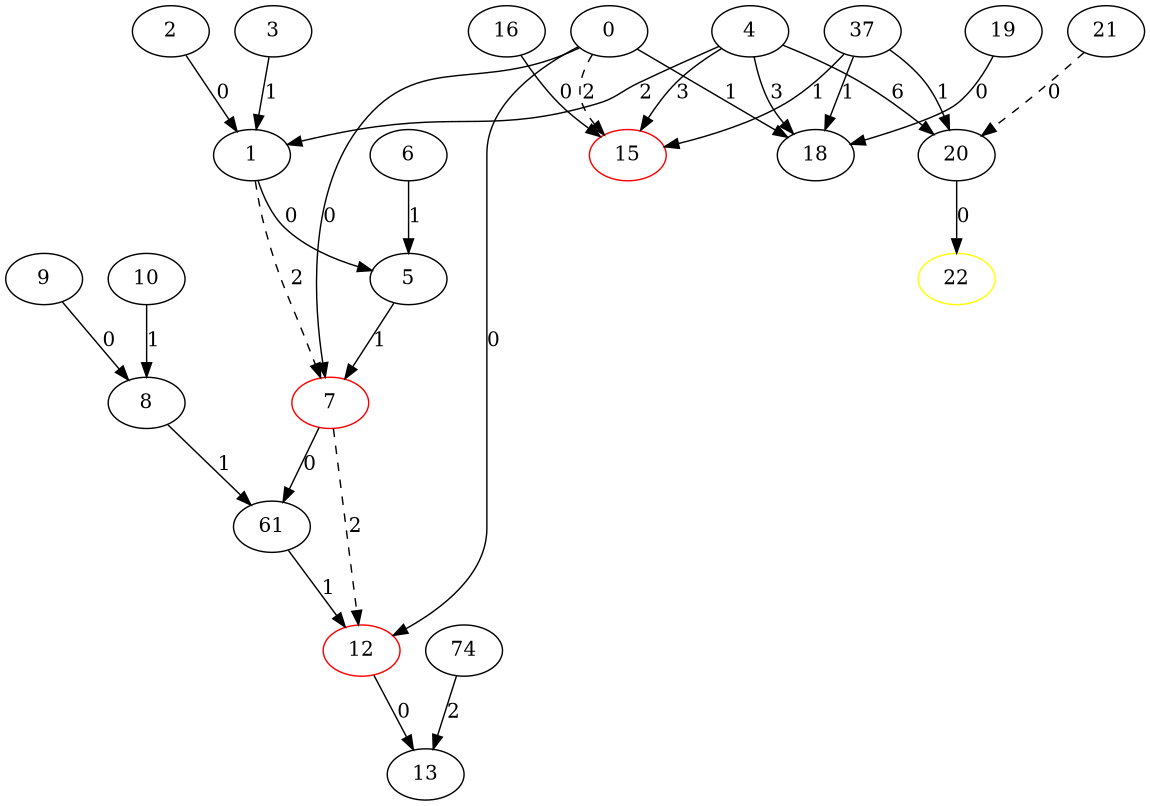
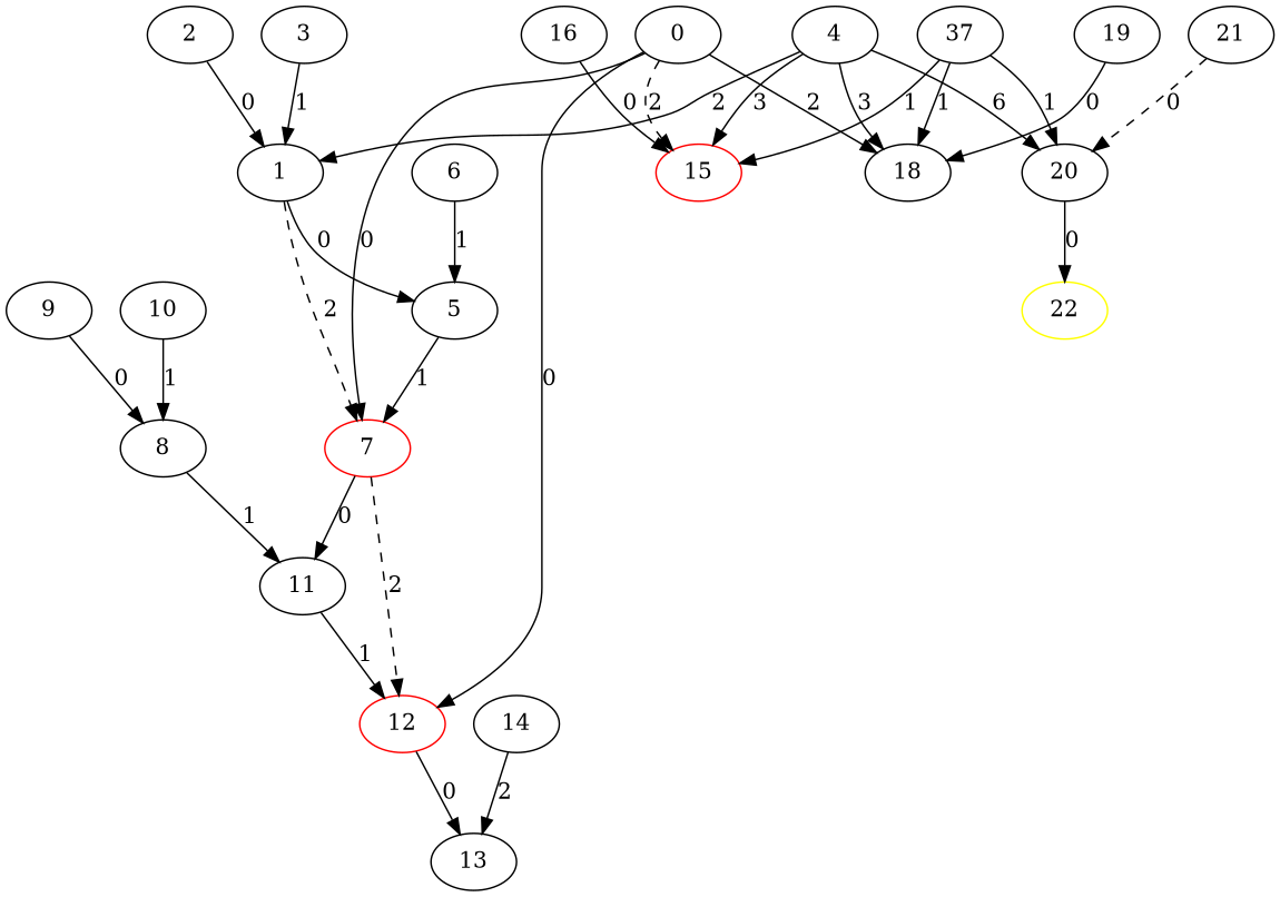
  digraph {
    node [BB=1 SS=0 bw=0 cv=0 nodeT=sym op=NaS symid=-1 symidR=0]
    0 [BB=0 symid=0]
    7 [color=red nodeT=falseRootPhi symid=9]
    12 [color=red nodeT=falseRootPhi symid=11]
    15 [BB=2 color=red op=_sym_build_write_memory symid=5]
    18 [BB=3 op=_sym_build_write_memory symid=6]
-   11 [op=_sym_build_signed_greater_than symid=3 label=61]
+   11 [op=_sym_build_signed_greater_than symid=3]
    13 [op=_sym_build_path_constraint symid=4]
    1 [op=_sym_build_read_memory symid=1]
    5 [op=_sym_build_zext symid=2]
    2 [bw=4 nodeT=runtimeInt]
    3 [BB=0 bw=4 cv=2 nodeT=constantInt]
    4 [BB=0 bw=1 cv=1 nodeT=constantInt]
    20 [BB=4 op=_sym_build_read_memory symid=7]
    22 [BB=4 SS=1 color=yellow op=_sym_set_return_expression symid=8]
    6 [BB=0 bw=1 cv=16 nodeT=constantInt]
    8 [op=_sym_build_integer symid=10]
    9 [BB=0 bw=4 cv=5 nodeT=constantInt]
    10 [BB=0 bw=1 cv=4 nodeT=constantInt]
-   14 [bw=1 nodeT=runtimeInt label=74]
+   14 [bw=1 nodeT=runtimeInt]
    16 [BB=2 bw=4 nodeT=runtimeInt]
    n21 [BB=0 bw=4 cv=1 label=37 nodeT=constantInt]
    19 [BB=3 bw=4 nodeT=runtimeInt]
    21 [BB=4 bw=4 nodeT=runtimeInt]
    0 -> 7 [label=0]
    0 -> 12 [label=0]
    0 -> 15 [label=2 style=dashed]
-   0 -> 18 [label=1]
+   0 -> 18 [label=2]
    7 -> 12 [label=2 style=dashed]
    7 -> 11 [label=0]
    12 -> 13 [label=0]
    11 -> 12 [label=1]
    1 -> 7 [label=2 style=dashed]
    1 -> 5 [label=0]
    5 -> 7 [label=1]
    2 -> 1 [label=0]
    3 -> 1 [label=1]
    4 -> 15 [label=3]
    4 -> 18 [label=3]
    4 -> 1 [label=2]
    4 -> 20 [label=6]
    20 -> 22 [label=0]
    6 -> 5 [label=1]
    8 -> 11 [label=1]
    9 -> 8 [label=0]
    10 -> 8 [label=1]
    14 -> 13 [label=2]
    16 -> 15 [label=0]
    n21 -> 15 [label=1]
    n21 -> 18 [label=1]
    n21 -> 20 [label=1]
    19 -> 18 [label=0]
    21 -> 20 [label=0 style=dashed]
  }
